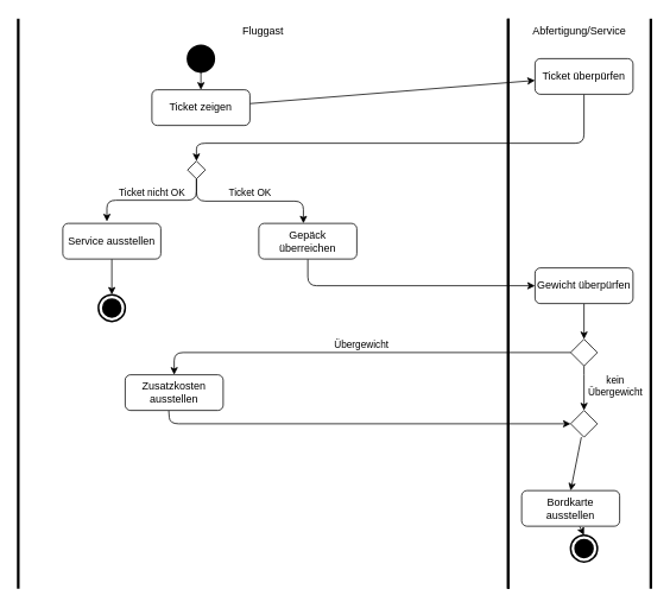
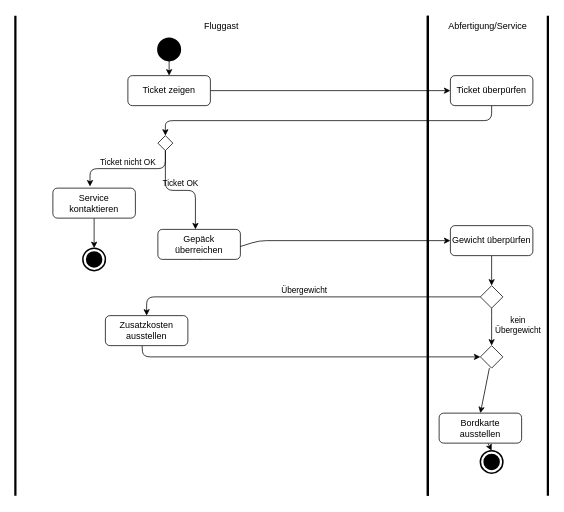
  <mxCell id="0" />
  <mxCell id="1" parent="0" />
  <mxCell id="2" value="Abfertigung/Service" style="html=1;shape=mxgraph.sysml.actPart;strokeWidth=3;verticalAlign=top;rotation=0;whiteSpace=wrap;" vertex="1" parent="1"><mxGeometry x="570" y="20" width="160" height="640" as="geometry" /></mxCell>
  <mxCell id="3" value="Fluggast" style="html=1;shape=mxgraph.sysml.actPart;strokeWidth=3;verticalAlign=top;rotation=0;whiteSpace=wrap;" vertex="1" parent="1"><mxGeometry x="20" y="20" width="550" height="640" as="geometry" /></mxCell>
  <mxCell id="4" style="edgeStyle=none;html=1;" edge="1" parent="1" source="5" target="8"><mxGeometry relative="1" as="geometry" /></mxCell>
  <mxCell id="5" value="" style="shape=ellipse;html=1;fillColor=strokeColor;strokeWidth=2;verticalLabelPosition=bottom;verticalAlignment=top;perimeter=ellipsePerimeter;" vertex="1" parent="1"><mxGeometry x="210" y="50" width="30" height="30" as="geometry" /></mxCell>
  <mxCell id="6" value="" style="html=1;shape=mxgraph.sysml.actFinal;strokeWidth=2;verticalLabelPosition=bottom;verticalAlignment=top;" vertex="1" parent="1"><mxGeometry x="640" y="600" width="30" height="30" as="geometry" /></mxCell>
  <mxCell id="7" style="edgeStyle=none;html=1;" edge="1" parent="1" source="8" target="10"><mxGeometry relative="1" as="geometry" /></mxCell>
  <mxCell id="8" value="Ticket zeigen" style="shape=rect;html=1;rounded=1;whiteSpace=wrap;align=center;" vertex="1" parent="1"><mxGeometry x="170" y="100" width="110" height="40" as="geometry" /></mxCell>
  <mxCell id="9" style="edgeStyle=none;html=1;entryX=0.5;entryY=0;entryDx=0;entryDy=0;" edge="1" parent="1" source="10" target="21"><mxGeometry relative="1" as="geometry"><Array as="points"><mxPoint x="655" y="160" /><mxPoint x="220" y="160" /></Array></mxGeometry></mxCell>
- <mxCell id="10" value="Ticket überpürfen" style="shape=rect;html=1;rounded=1;whiteSpace=wrap;align=center;" vertex="1" parent="1"><mxGeometry x="600" y="65" width="110" height="40" as="geometry" /></mxCell>
+ <mxCell id="10" value="Ticket überpürfen" style="shape=rect;html=1;rounded=1;whiteSpace=wrap;align=center;" vertex="1" parent="1"><mxGeometry x="600" y="100" width="110" height="40" as="geometry" /></mxCell>
  <mxCell id="11" style="edgeStyle=none;html=1;exitX=0.5;exitY=1;exitDx=0;exitDy=0;" edge="1" parent="1" source="12" target="20"><mxGeometry relative="1" as="geometry"><Array as="points"><mxPoint x="345" y="320" /></Array></mxGeometry></mxCell>
- <mxCell id="12" value="Gepäck überreichen" style="shape=rect;html=1;rounded=1;whiteSpace=wrap;align=center;" vertex="1" parent="1"><mxGeometry x="290" y="250" width="110" height="40" as="geometry" /></mxCell>
+ <mxCell id="12" value="Gepäck überreichen" style="shape=rect;html=1;rounded=1;whiteSpace=wrap;align=center;" vertex="1" parent="1"><mxGeometry x="210" y="305" width="110" height="40" as="geometry" /></mxCell>
  <mxCell id="13" style="edgeStyle=none;html=1;entryX=0.5;entryY=0;entryDx=0;entryDy=0;entryPerimeter=0;" edge="1" parent="1" source="14" target="29"><mxGeometry relative="1" as="geometry"><mxPoint x="125" y="330" as="targetPoint" /></mxGeometry></mxCell>
- <mxCell id="14" value="Service ausstellen" style="shape=rect;html=1;rounded=1;whiteSpace=wrap;align=center;" vertex="1" parent="1"><mxGeometry x="70" y="250" width="110" height="40" as="geometry" /></mxCell>
+ <mxCell id="14" value="Service kontaktieren" style="shape=rect;html=1;rounded=1;whiteSpace=wrap;align=center;" vertex="1" parent="1"><mxGeometry x="70" y="250" width="110" height="40" as="geometry" /></mxCell>
  <mxCell id="15" style="edgeStyle=none;html=1;entryX=0.5;entryY=0;entryDx=0;entryDy=0;entryPerimeter=0;endArrow=classic;endFill=1;endSize=6;" edge="1" parent="1" source="16" target="6"><mxGeometry relative="1" as="geometry" /></mxCell>
  <mxCell id="16" value="Bordkarte ausstellen" style="shape=rect;html=1;rounded=1;whiteSpace=wrap;align=center;" vertex="1" parent="1"><mxGeometry x="585" y="550" width="110" height="40" as="geometry" /></mxCell>
  <mxCell id="17" style="edgeStyle=none;html=1;entryX=0;entryY=0.5;entryDx=0;entryDy=0;exitX=0.445;exitY=1.012;exitDx=0;exitDy=0;exitPerimeter=0;" edge="1" parent="1" source="18" target="27"><mxGeometry relative="1" as="geometry"><Array as="points"><mxPoint x="190" y="475" /></Array></mxGeometry></mxCell>
  <mxCell id="18" value="Zusatzkosten ausstellen" style="shape=rect;html=1;rounded=1;whiteSpace=wrap;align=center;" vertex="1" parent="1"><mxGeometry x="140" y="420" width="110" height="40" as="geometry" /></mxCell>
  <mxCell id="19" style="edgeStyle=none;html=1;entryX=0.5;entryY=0;entryDx=0;entryDy=0;" edge="1" parent="1" source="20" target="24"><mxGeometry relative="1" as="geometry" /></mxCell>
  <mxCell id="20" value="Gewicht überpürfen" style="shape=rect;html=1;rounded=1;whiteSpace=wrap;align=center;" vertex="1" parent="1"><mxGeometry x="600" y="300" width="110" height="40" as="geometry" /></mxCell>
  <mxCell id="21" value="" style="shape=rhombus;html=1;verticalLabelPosition=bottom;verticalAlignment=top;" vertex="1" parent="1"><mxGeometry x="210" y="180" width="20" height="20" as="geometry" /></mxCell>
  <mxCell id="22" value="Ticket OK" style="edgeStyle=elbowEdgeStyle;html=1;elbow=vertical;verticalAlign=bottom;endArrow=classic;rounded=1;labelBackgroundColor=none;entryX=0.455;entryY=0;entryDx=0;entryDy=0;entryPerimeter=0;endFill=1;" edge="1" source="21" parent="1" target="12"><mxGeometry relative="1" as="geometry"><mxPoint x="330" y="188.64" as="targetPoint" /></mxGeometry></mxCell>
  <mxCell id="23" value="Ticket nicht OK" style="edgeStyle=elbowEdgeStyle;html=1;elbow=vertical;verticalAlign=bottom;endArrow=classic;rounded=1;labelBackgroundColor=none;endSize=6;entryX=0.45;entryY=-0.055;entryDx=0;entryDy=0;entryPerimeter=0;endFill=1;" edge="1" source="21" parent="1" target="14"><mxGeometry relative="1" as="geometry"><mxPoint x="130" y="188.64" as="targetPoint" /></mxGeometry></mxCell>
  <mxCell id="24" value="" style="shape=rhombus;html=1;verticalLabelPosition=bottom;verticalAlignment=top;" vertex="1" parent="1"><mxGeometry x="640" y="380" width="30" height="30" as="geometry" /></mxCell>
  <mxCell id="25" value="Übergewicht" style="edgeStyle=elbowEdgeStyle;html=1;elbow=vertical;verticalAlign=bottom;endArrow=classic;rounded=1;labelBackgroundColor=none;endSize=6;entryX=0.5;entryY=0;entryDx=0;entryDy=0;exitX=0;exitY=0.5;exitDx=0;exitDy=0;endFill=1;" edge="1" source="24" parent="1" target="18"><mxGeometry x="0.0" relative="1" as="geometry"><mxPoint x="550" y="400" as="targetPoint" /><Array as="points"><mxPoint x="530" y="395" /><mxPoint x="610" y="390" /></Array><mxPoint as="offset" /></mxGeometry></mxCell>
  <mxCell id="26" style="edgeStyle=none;html=1;entryX=0.5;entryY=0;entryDx=0;entryDy=0;" edge="1" parent="1" source="27" target="16"><mxGeometry relative="1" as="geometry" /></mxCell>
  <mxCell id="27" value="" style="shape=rhombus;html=1;verticalLabelPosition=bottom;verticalAlignment=top;" vertex="1" parent="1"><mxGeometry x="640" y="460" width="30" height="30" as="geometry" /></mxCell>
  <mxCell id="28" value="kein&lt;br&gt;Übergewicht" style="edgeStyle=elbowEdgeStyle;html=1;elbow=vertical;verticalAlign=bottom;endArrow=classic;rounded=0;labelBackgroundColor=none;endSize=6;exitX=0.5;exitY=1;exitDx=0;exitDy=0;entryX=0.5;entryY=0;entryDx=0;entryDy=0;endFill=1;" edge="1" source="24" parent="1" target="27"><mxGeometry x="0.5" y="35" relative="1" as="geometry"><mxPoint x="560" y="480" as="targetPoint" /><mxPoint x="410" y="550" as="sourcePoint" /><Array as="points"><mxPoint x="650" y="420" /></Array><mxPoint as="offset" /></mxGeometry></mxCell>
  <mxCell id="29" value="" style="html=1;shape=mxgraph.sysml.actFinal;strokeWidth=2;verticalLabelPosition=bottom;verticalAlignment=top;" vertex="1" parent="1"><mxGeometry x="110" y="330" width="30" height="30" as="geometry" /></mxCell>
